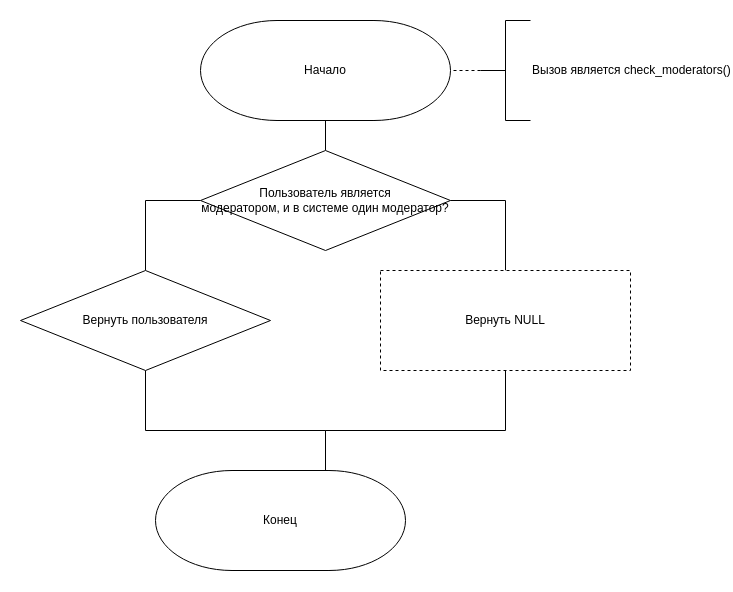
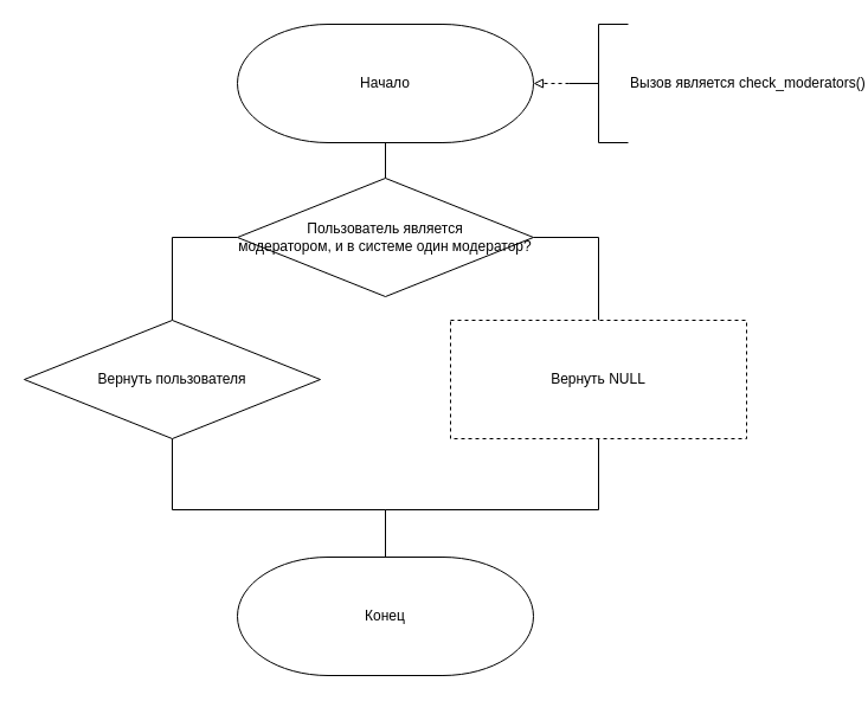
  <mxCell id="0" />
  <mxCell id="1" parent="0" />
  <mxCell id="2" style="edgeStyle=orthogonalEdgeStyle;rounded=0;orthogonalLoop=1;jettySize=auto;html=1;exitX=0.5;exitY=1;exitDx=0;exitDy=0;exitPerimeter=0;entryX=0.5;entryY=0;entryDx=0;entryDy=0;entryPerimeter=0;endArrow=none;endFill=0;strokeWidth=1;" edge="1" parent="1" source="3" target="9"><mxGeometry relative="1" as="geometry" /></mxCell>
  <mxCell id="3" value="Начало" style="strokeWidth=1;html=1;shape=mxgraph.flowchart.terminator;whiteSpace=wrap;" vertex="1" parent="1"><mxGeometry x="200" y="20" width="250" height="100" as="geometry" /></mxCell>
- <mxCell id="4" value="Конец" style="strokeWidth=1;html=1;shape=mxgraph.flowchart.terminator;whiteSpace=wrap;" vertex="1" parent="1"><mxGeometry x="155" y="470" width="250" height="100" as="geometry" /></mxCell>
- <mxCell id="5" value="" style="edgeStyle=orthogonalEdgeStyle;rounded=0;orthogonalLoop=1;jettySize=auto;html=1;dashed=1;endArrow=none;endFill=0;strokeWidth=1;" edge="1" parent="1" source="6" target="3"><mxGeometry relative="1" as="geometry"><Array as="points"><mxPoint x="340" y="110" /><mxPoint x="340" y="110" /></Array></mxGeometry></mxCell>
+ <mxCell id="4" value="Конец" style="strokeWidth=1;html=1;shape=mxgraph.flowchart.terminator;whiteSpace=wrap;" vertex="1" parent="1"><mxGeometry x="200" y="470" width="250" height="100" as="geometry" /></mxCell>
+ <mxCell id="5" value="" style="edgeStyle=orthogonalEdgeStyle;rounded=0;orthogonalLoop=1;jettySize=auto;html=1;dashed=1;endArrow=block;endFill=0;strokeWidth=1;" edge="1" parent="1" source="6" target="3"><mxGeometry relative="1" as="geometry"><Array as="points"><mxPoint x="340" y="110" /><mxPoint x="340" y="110" /></Array></mxGeometry></mxCell>
  <mxCell id="6" value="Вызов является check_moderators()" style="strokeWidth=1;html=1;shape=mxgraph.flowchart.annotation_2;align=left;labelPosition=right;pointerEvents=1;" vertex="1" parent="1"><mxGeometry x="480" y="20" width="50" height="100" as="geometry" /></mxCell>
  <mxCell id="7" style="edgeStyle=orthogonalEdgeStyle;rounded=0;orthogonalLoop=1;jettySize=auto;html=1;exitX=1;exitY=0.5;exitDx=0;exitDy=0;exitPerimeter=0;entryX=0.5;entryY=0;entryDx=0;entryDy=0;endArrow=none;endFill=0;strokeWidth=1;" edge="1" parent="1" source="9" target="11"><mxGeometry relative="1" as="geometry" /></mxCell>
  <mxCell id="8" style="edgeStyle=orthogonalEdgeStyle;rounded=0;orthogonalLoop=1;jettySize=auto;html=1;exitX=0;exitY=0.5;exitDx=0;exitDy=0;exitPerimeter=0;entryX=0.5;entryY=0;entryDx=0;entryDy=0;strokeWidth=1;endArrow=none;endFill=0;" edge="1" parent="1" source="9" target="13"><mxGeometry relative="1" as="geometry" /></mxCell>
  <mxCell id="9" value="&lt;div&gt;Пользователь является&lt;/div&gt;&lt;div&gt;модератором, и в системе один модератор?&lt;/div&gt;" style="strokeWidth=1;html=1;shape=mxgraph.flowchart.decision;whiteSpace=wrap;" vertex="1" parent="1"><mxGeometry x="200" y="150" width="250" height="100" as="geometry" /></mxCell>
  <mxCell id="10" style="edgeStyle=orthogonalEdgeStyle;rounded=0;orthogonalLoop=1;jettySize=auto;html=1;exitX=0.5;exitY=1;exitDx=0;exitDy=0;endArrow=none;endFill=0;strokeWidth=1;entryX=0.5;entryY=0;entryDx=0;entryDy=0;entryPerimeter=0;" edge="1" parent="1" source="11" target="4"><mxGeometry relative="1" as="geometry"><mxPoint x="260" y="410" as="targetPoint" /><Array as="points"><mxPoint x="505" y="430" /><mxPoint x="325" y="430" /></Array></mxGeometry></mxCell>
  <mxCell id="11" value="Вернуть NULL" style="rounded=0;whiteSpace=wrap;html=1;strokeWidth=1;dashed=1;" vertex="1" parent="1"><mxGeometry x="380" y="270" width="250" height="100" as="geometry" /></mxCell>
  <mxCell id="12" style="edgeStyle=orthogonalEdgeStyle;rounded=0;orthogonalLoop=1;jettySize=auto;html=1;exitX=0.5;exitY=1;exitDx=0;exitDy=0;entryX=0.5;entryY=0;entryDx=0;entryDy=0;entryPerimeter=0;endArrow=none;endFill=0;strokeWidth=1;" edge="1" parent="1" source="13" target="4"><mxGeometry relative="1" as="geometry"><Array as="points"><mxPoint x="145" y="430" /><mxPoint x="325" y="430" /></Array></mxGeometry></mxCell>
  <mxCell id="13" value="Вернуть пользователя" style="rhombus;whiteSpace=wrap;html=1;strokeWidth=1;" vertex="1" parent="1"><mxGeometry x="20" y="270" width="250" height="100" as="geometry" /></mxCell>
